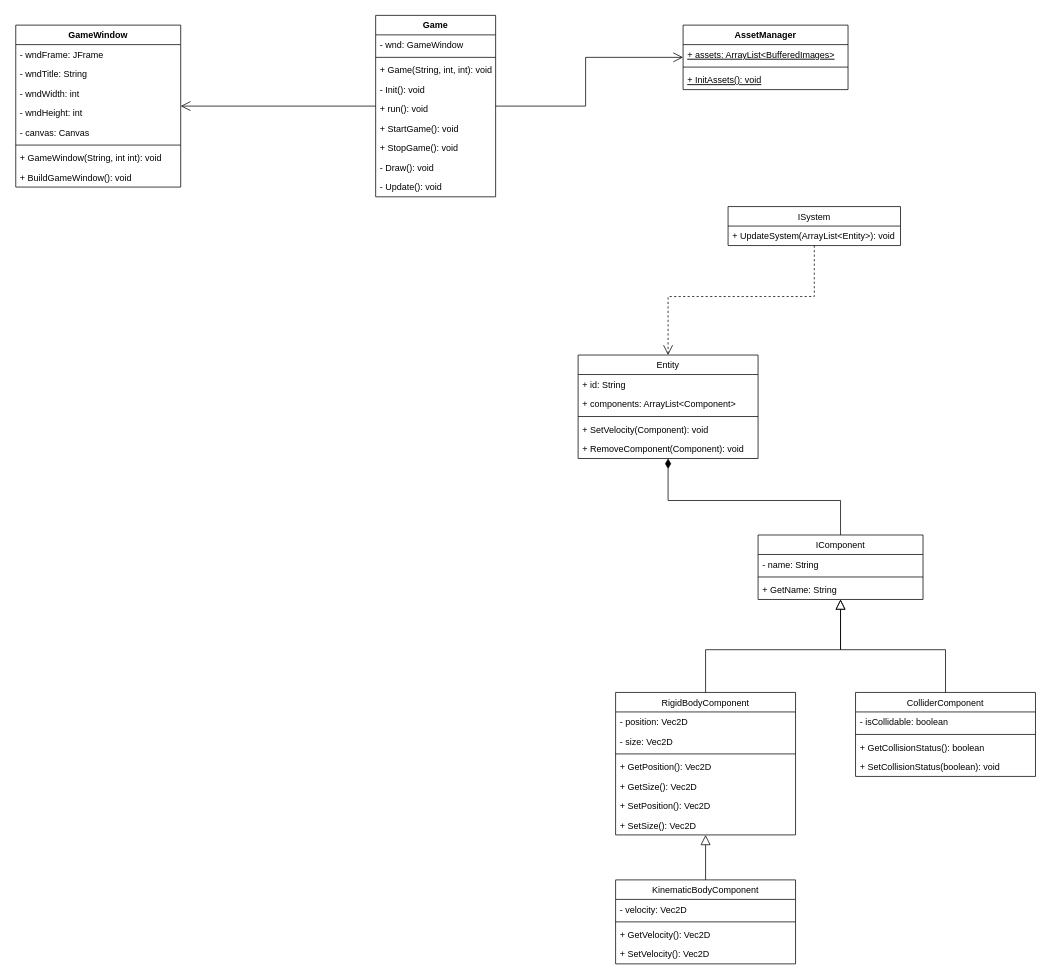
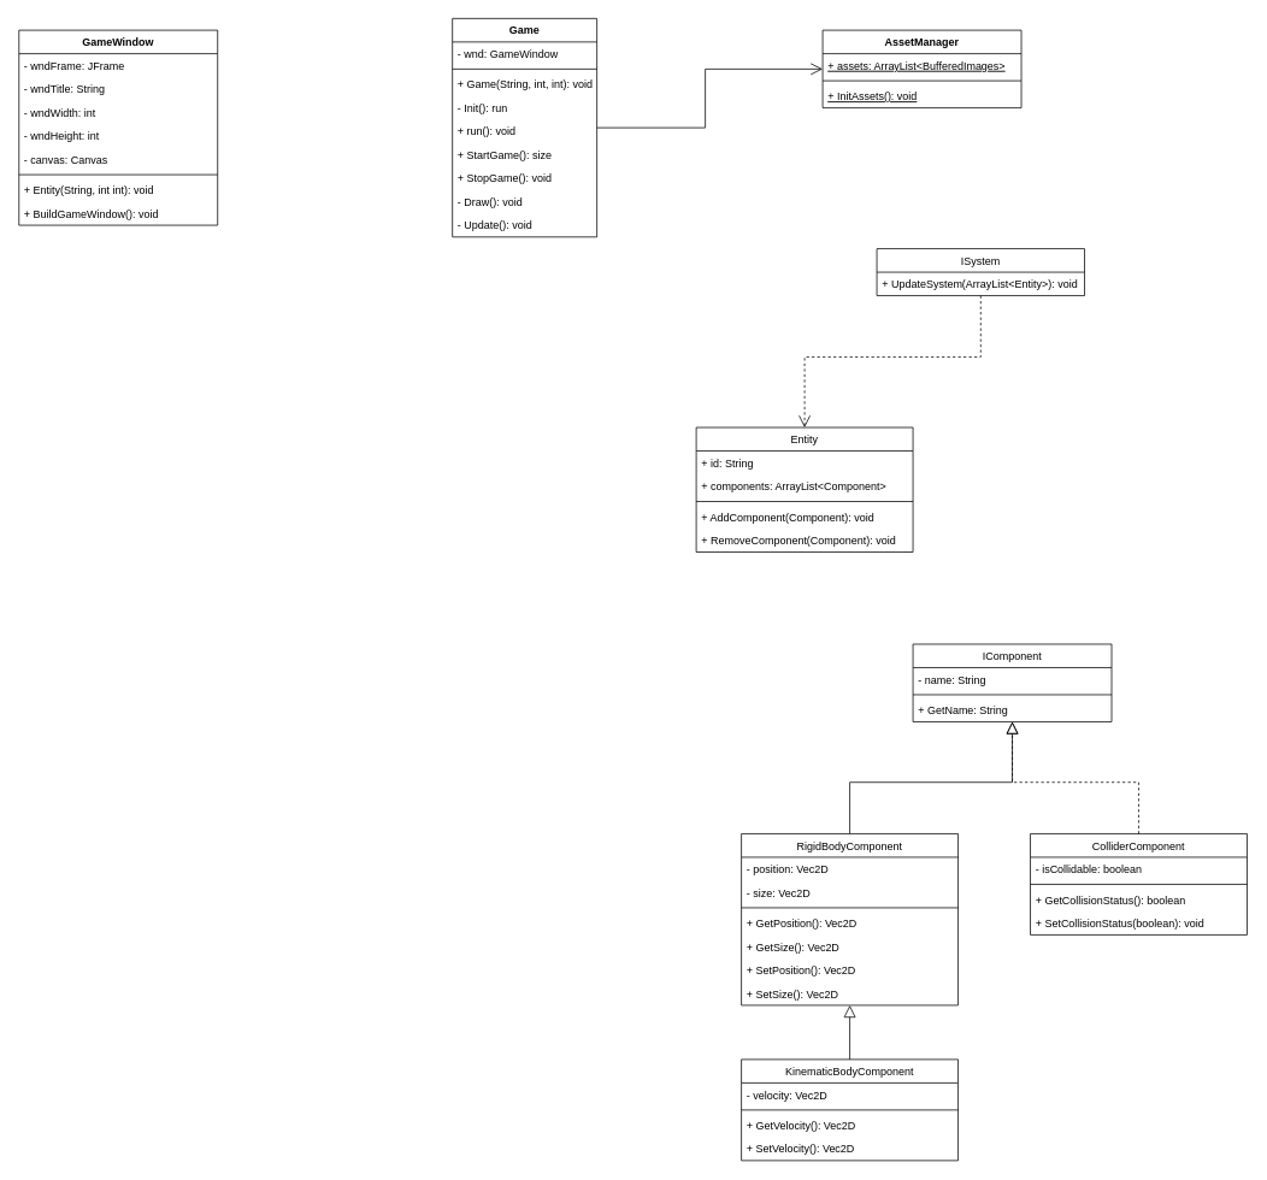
  <mxCell id="0" />
  <mxCell id="1" parent="0" />
- <mxCell id="2" style="edgeStyle=orthogonalEdgeStyle;rounded=0;orthogonalLoop=1;jettySize=auto;html=1;endArrow=open;endFill=0;endSize=11;" edge="1" parent="1" source="19" target="4"><mxGeometry relative="1" as="geometry" /></mxCell>
  <mxCell id="3" style="edgeStyle=orthogonalEdgeStyle;rounded=0;orthogonalLoop=1;jettySize=auto;html=1;endArrow=open;endFill=0;endSize=11;" edge="1" parent="1" source="19" target="13"><mxGeometry relative="1" as="geometry" /></mxCell>
  <mxCell id="4" value="GameWindow&#10;" style="swimlane;fontStyle=1;align=center;verticalAlign=top;childLayout=stackLayout;horizontal=1;startSize=26;horizontalStack=0;resizeParent=1;resizeParentMax=0;resizeLast=0;collapsible=1;marginBottom=0;strokeColor=#000000;fillColor=none;gradientColor=#ffffff;" vertex="1" parent="1"><mxGeometry x="20" y="33" width="220" height="216" as="geometry" /></mxCell>
  <mxCell id="5" value="- wndFrame: JFrame" style="text;strokeColor=none;fillColor=none;align=left;verticalAlign=top;spacingLeft=4;spacingRight=4;overflow=hidden;rotatable=0;points=[[0,0.5],[1,0.5]];portConstraint=eastwest;" vertex="1" parent="4"><mxGeometry y="26" width="220" height="26" as="geometry" /></mxCell>
  <mxCell id="6" value="- wndTitle: String" style="text;strokeColor=none;fillColor=none;align=left;verticalAlign=top;spacingLeft=4;spacingRight=4;overflow=hidden;rotatable=0;points=[[0,0.5],[1,0.5]];portConstraint=eastwest;" vertex="1" parent="4"><mxGeometry y="52" width="220" height="26" as="geometry" /></mxCell>
  <mxCell id="7" value="- wndWidth: int" style="text;strokeColor=none;fillColor=none;align=left;verticalAlign=top;spacingLeft=4;spacingRight=4;overflow=hidden;rotatable=0;points=[[0,0.5],[1,0.5]];portConstraint=eastwest;" vertex="1" parent="4"><mxGeometry y="78" width="220" height="26" as="geometry" /></mxCell>
  <mxCell id="8" value="- wndHeight: int" style="text;strokeColor=none;fillColor=none;align=left;verticalAlign=top;spacingLeft=4;spacingRight=4;overflow=hidden;rotatable=0;points=[[0,0.5],[1,0.5]];portConstraint=eastwest;" vertex="1" parent="4"><mxGeometry y="104" width="220" height="26" as="geometry" /></mxCell>
  <mxCell id="9" value="- canvas: Canvas" style="text;strokeColor=none;fillColor=none;align=left;verticalAlign=top;spacingLeft=4;spacingRight=4;overflow=hidden;rotatable=0;points=[[0,0.5],[1,0.5]];portConstraint=eastwest;" vertex="1" parent="4"><mxGeometry y="130" width="220" height="26" as="geometry" /></mxCell>
  <mxCell id="10" value="" style="line;strokeWidth=1;fillColor=none;align=left;verticalAlign=middle;spacingTop=-1;spacingLeft=3;spacingRight=3;rotatable=0;labelPosition=right;points=[];portConstraint=eastwest;" vertex="1" parent="4"><mxGeometry y="156" width="220" height="8" as="geometry" /></mxCell>
- <mxCell id="11" value="+ GameWindow(String, int int): void" style="text;strokeColor=none;fillColor=none;align=left;verticalAlign=top;spacingLeft=4;spacingRight=4;overflow=hidden;rotatable=0;points=[[0,0.5],[1,0.5]];portConstraint=eastwest;" vertex="1" parent="4"><mxGeometry y="164" width="220" height="26" as="geometry" /></mxCell>
+ <mxCell id="11" value="+ Entity(String, int int): void" style="text;strokeColor=none;fillColor=none;align=left;verticalAlign=top;spacingLeft=4;spacingRight=4;overflow=hidden;rotatable=0;points=[[0,0.5],[1,0.5]];portConstraint=eastwest;" vertex="1" parent="4"><mxGeometry y="164" width="220" height="26" as="geometry" /></mxCell>
  <mxCell id="12" value="+ BuildGameWindow(): void" style="text;strokeColor=none;fillColor=none;align=left;verticalAlign=top;spacingLeft=4;spacingRight=4;overflow=hidden;rotatable=0;points=[[0,0.5],[1,0.5]];portConstraint=eastwest;" vertex="1" parent="4"><mxGeometry y="190" width="220" height="26" as="geometry" /></mxCell>
  <mxCell id="13" value="AssetManager" style="swimlane;fontStyle=1;align=center;verticalAlign=top;childLayout=stackLayout;horizontal=1;startSize=26;horizontalStack=0;resizeParent=1;resizeParentMax=0;resizeLast=0;collapsible=1;marginBottom=0;strokeColor=#000000;fillColor=none;gradientColor=#ffffff;" vertex="1" parent="1"><mxGeometry x="910" y="33" width="220" height="86" as="geometry" /></mxCell>
  <mxCell id="14" value="+ assets: ArrayList&lt;BufferedImages&gt;" style="text;strokeColor=none;fillColor=none;align=left;verticalAlign=top;spacingLeft=4;spacingRight=4;overflow=hidden;rotatable=0;points=[[0,0.5],[1,0.5]];portConstraint=eastwest;fontStyle=4" vertex="1" parent="13"><mxGeometry y="26" width="220" height="26" as="geometry" /></mxCell>
  <mxCell id="15" value="" style="line;strokeWidth=1;fillColor=none;align=left;verticalAlign=middle;spacingTop=-1;spacingLeft=3;spacingRight=3;rotatable=0;labelPosition=right;points=[];portConstraint=eastwest;" vertex="1" parent="13"><mxGeometry y="52" width="220" height="8" as="geometry" /></mxCell>
  <mxCell id="16" value="+ InitAssets(): void" style="text;strokeColor=none;fillColor=none;align=left;verticalAlign=top;spacingLeft=4;spacingRight=4;overflow=hidden;rotatable=0;points=[[0,0.5],[1,0.5]];portConstraint=eastwest;fontStyle=4" vertex="1" parent="13"><mxGeometry y="60" width="220" height="26" as="geometry" /></mxCell>
- <mxCell id="17" style="edgeStyle=orthogonalEdgeStyle;rounded=0;orthogonalLoop=1;jettySize=auto;html=1;endArrow=diamondThin;endFill=1;endSize=11;" edge="1" parent="1" source="29" target="56"><mxGeometry relative="1" as="geometry"><mxPoint x="830" y="693" as="targetPoint" /></mxGeometry></mxCell>
  <mxCell id="18" style="edgeStyle=orthogonalEdgeStyle;rounded=0;orthogonalLoop=1;jettySize=auto;html=1;dashed=1;endArrow=open;endFill=0;endSize=11;" edge="1" parent="1" source="33" target="56"><mxGeometry relative="1" as="geometry" /></mxCell>
  <mxCell id="19" value="Game" style="swimlane;fontStyle=1;align=center;verticalAlign=top;childLayout=stackLayout;horizontal=1;startSize=26;horizontalStack=0;resizeParent=1;resizeParentMax=0;resizeLast=0;collapsible=1;marginBottom=0;strokeColor=#000000;fillColor=none;gradientColor=#ffffff;" vertex="1" parent="1"><mxGeometry x="500" y="20" width="160" height="242" as="geometry" /></mxCell>
  <mxCell id="20" value="- wnd: GameWindow" style="text;strokeColor=none;fillColor=none;align=left;verticalAlign=top;spacingLeft=4;spacingRight=4;overflow=hidden;rotatable=0;points=[[0,0.5],[1,0.5]];portConstraint=eastwest;" vertex="1" parent="19"><mxGeometry y="26" width="160" height="26" as="geometry" /></mxCell>
  <mxCell id="21" value="" style="line;strokeWidth=1;fillColor=none;align=left;verticalAlign=middle;spacingTop=-1;spacingLeft=3;spacingRight=3;rotatable=0;labelPosition=right;points=[];portConstraint=eastwest;" vertex="1" parent="19"><mxGeometry y="52" width="160" height="8" as="geometry" /></mxCell>
  <mxCell id="22" value="+ Game(String, int, int): void" style="text;strokeColor=none;fillColor=none;align=left;verticalAlign=top;spacingLeft=4;spacingRight=4;overflow=hidden;rotatable=0;points=[[0,0.5],[1,0.5]];portConstraint=eastwest;" vertex="1" parent="19"><mxGeometry y="60" width="160" height="26" as="geometry" /></mxCell>
- <mxCell id="23" value="- Init(): void" style="text;strokeColor=none;fillColor=none;align=left;verticalAlign=top;spacingLeft=4;spacingRight=4;overflow=hidden;rotatable=0;points=[[0,0.5],[1,0.5]];portConstraint=eastwest;" vertex="1" parent="19"><mxGeometry y="86" width="160" height="26" as="geometry" /></mxCell>
+ <mxCell id="23" value="- Init(): run" style="text;strokeColor=none;fillColor=none;align=left;verticalAlign=top;spacingLeft=4;spacingRight=4;overflow=hidden;rotatable=0;points=[[0,0.5],[1,0.5]];portConstraint=eastwest;" vertex="1" parent="19"><mxGeometry y="86" width="160" height="26" as="geometry" /></mxCell>
  <mxCell id="24" value="+ run(): void" style="text;strokeColor=none;fillColor=none;align=left;verticalAlign=top;spacingLeft=4;spacingRight=4;overflow=hidden;rotatable=0;points=[[0,0.5],[1,0.5]];portConstraint=eastwest;" vertex="1" parent="19"><mxGeometry y="112" width="160" height="26" as="geometry" /></mxCell>
- <mxCell id="25" value="+ StartGame(): void" style="text;strokeColor=none;fillColor=none;align=left;verticalAlign=top;spacingLeft=4;spacingRight=4;overflow=hidden;rotatable=0;points=[[0,0.5],[1,0.5]];portConstraint=eastwest;" vertex="1" parent="19"><mxGeometry y="138" width="160" height="26" as="geometry" /></mxCell>
+ <mxCell id="25" value="+ StartGame(): size" style="text;strokeColor=none;fillColor=none;align=left;verticalAlign=top;spacingLeft=4;spacingRight=4;overflow=hidden;rotatable=0;points=[[0,0.5],[1,0.5]];portConstraint=eastwest;" vertex="1" parent="19"><mxGeometry y="138" width="160" height="26" as="geometry" /></mxCell>
  <mxCell id="26" value="+ StopGame(): void&#10;" style="text;strokeColor=none;fillColor=none;align=left;verticalAlign=top;spacingLeft=4;spacingRight=4;overflow=hidden;rotatable=0;points=[[0,0.5],[1,0.5]];portConstraint=eastwest;" vertex="1" parent="19"><mxGeometry y="164" width="160" height="26" as="geometry" /></mxCell>
  <mxCell id="27" value="- Draw(): void" style="text;strokeColor=none;fillColor=none;align=left;verticalAlign=top;spacingLeft=4;spacingRight=4;overflow=hidden;rotatable=0;points=[[0,0.5],[1,0.5]];portConstraint=eastwest;" vertex="1" parent="19"><mxGeometry y="190" width="160" height="26" as="geometry" /></mxCell>
  <mxCell id="28" value="- Update(): void" style="text;strokeColor=none;fillColor=none;align=left;verticalAlign=top;spacingLeft=4;spacingRight=4;overflow=hidden;rotatable=0;points=[[0,0.5],[1,0.5]];portConstraint=eastwest;" vertex="1" parent="19"><mxGeometry y="216" width="160" height="26" as="geometry" /></mxCell>
  <mxCell id="29" value="IComponent" style="swimlane;fontStyle=0;childLayout=stackLayout;horizontal=1;startSize=26;fillColor=none;horizontalStack=0;resizeParent=1;resizeParentMax=0;resizeLast=0;collapsible=1;marginBottom=0;strokeColor=#000000;" vertex="1" parent="1"><mxGeometry x="1010" y="713" width="220" height="86" as="geometry" /></mxCell>
  <mxCell id="30" value="- name: String" style="text;strokeColor=none;fillColor=none;align=left;verticalAlign=top;spacingLeft=4;spacingRight=4;overflow=hidden;rotatable=0;points=[[0,0.5],[1,0.5]];portConstraint=eastwest;" vertex="1" parent="29"><mxGeometry y="26" width="220" height="26" as="geometry" /></mxCell>
  <mxCell id="31" value="" style="line;strokeWidth=1;fillColor=none;align=left;verticalAlign=middle;spacingTop=-1;spacingLeft=3;spacingRight=3;rotatable=0;labelPosition=right;points=[];portConstraint=eastwest;" vertex="1" parent="29"><mxGeometry y="52" width="220" height="8" as="geometry" /></mxCell>
  <mxCell id="32" value="+ GetName: String" style="text;strokeColor=none;fillColor=none;align=left;verticalAlign=top;spacingLeft=4;spacingRight=4;overflow=hidden;rotatable=0;points=[[0,0.5],[1,0.5]];portConstraint=eastwest;" vertex="1" parent="29"><mxGeometry y="60" width="220" height="26" as="geometry" /></mxCell>
  <mxCell id="33" value="ISystem" style="swimlane;fontStyle=0;childLayout=stackLayout;horizontal=1;startSize=26;fillColor=none;horizontalStack=0;resizeParent=1;resizeParentMax=0;resizeLast=0;collapsible=1;marginBottom=0;strokeColor=#000000;" vertex="1" parent="1"><mxGeometry x="970" y="275" width="230" height="52" as="geometry" /></mxCell>
  <mxCell id="34" value="+ UpdateSystem(ArrayList&lt;Entity&gt;): void" style="text;strokeColor=none;fillColor=none;align=left;verticalAlign=top;spacingLeft=4;spacingRight=4;overflow=hidden;rotatable=0;points=[[0,0.5],[1,0.5]];portConstraint=eastwest;" vertex="1" parent="33"><mxGeometry y="26" width="230" height="26" as="geometry" /></mxCell>
  <mxCell id="35" style="edgeStyle=orthogonalEdgeStyle;rounded=0;orthogonalLoop=1;jettySize=auto;html=1;entryX=0.5;entryY=1;entryDx=0;entryDy=0;dashed=0;endArrow=block;endFill=0;endSize=11;" edge="1" parent="1" source="36" target="29"><mxGeometry relative="1" as="geometry" /></mxCell>
  <mxCell id="36" value="RigidBodyComponent" style="swimlane;fontStyle=0;childLayout=stackLayout;horizontal=1;startSize=26;fillColor=none;horizontalStack=0;resizeParent=1;resizeParentMax=0;resizeLast=0;collapsible=1;marginBottom=0;strokeColor=#000000;" vertex="1" parent="1"><mxGeometry x="820" y="923" width="240" height="190" as="geometry" /></mxCell>
  <mxCell id="37" value="- position: Vec2D" style="text;strokeColor=none;fillColor=none;align=left;verticalAlign=top;spacingLeft=4;spacingRight=4;overflow=hidden;rotatable=0;points=[[0,0.5],[1,0.5]];portConstraint=eastwest;" vertex="1" parent="36"><mxGeometry y="26" width="240" height="26" as="geometry" /></mxCell>
  <mxCell id="38" value="- size: Vec2D" style="text;strokeColor=none;fillColor=none;align=left;verticalAlign=top;spacingLeft=4;spacingRight=4;overflow=hidden;rotatable=0;points=[[0,0.5],[1,0.5]];portConstraint=eastwest;" vertex="1" parent="36"><mxGeometry y="52" width="240" height="26" as="geometry" /></mxCell>
  <mxCell id="39" value="" style="line;strokeWidth=1;fillColor=none;align=left;verticalAlign=middle;spacingTop=-1;spacingLeft=3;spacingRight=3;rotatable=0;labelPosition=right;points=[];portConstraint=eastwest;" vertex="1" parent="36"><mxGeometry y="78" width="240" height="8" as="geometry" /></mxCell>
  <mxCell id="40" value="+ GetPosition(): Vec2D" style="text;strokeColor=none;fillColor=none;align=left;verticalAlign=top;spacingLeft=4;spacingRight=4;overflow=hidden;rotatable=0;points=[[0,0.5],[1,0.5]];portConstraint=eastwest;" vertex="1" parent="36"><mxGeometry y="86" width="240" height="26" as="geometry" /></mxCell>
  <mxCell id="41" value="+ GetSize(): Vec2D" style="text;strokeColor=none;fillColor=none;align=left;verticalAlign=top;spacingLeft=4;spacingRight=4;overflow=hidden;rotatable=0;points=[[0,0.5],[1,0.5]];portConstraint=eastwest;" vertex="1" parent="36"><mxGeometry y="112" width="240" height="26" as="geometry" /></mxCell>
  <mxCell id="42" value="+ SetPosition(): Vec2D" style="text;strokeColor=none;fillColor=none;align=left;verticalAlign=top;spacingLeft=4;spacingRight=4;overflow=hidden;rotatable=0;points=[[0,0.5],[1,0.5]];portConstraint=eastwest;" vertex="1" parent="36"><mxGeometry y="138" width="240" height="26" as="geometry" /></mxCell>
  <mxCell id="43" value="+ SetSize(): Vec2D" style="text;strokeColor=none;fillColor=none;align=left;verticalAlign=top;spacingLeft=4;spacingRight=4;overflow=hidden;rotatable=0;points=[[0,0.5],[1,0.5]];portConstraint=eastwest;" vertex="1" parent="36"><mxGeometry y="164" width="240" height="26" as="geometry" /></mxCell>
  <mxCell id="44" style="edgeStyle=orthogonalEdgeStyle;rounded=0;orthogonalLoop=1;jettySize=auto;html=1;endArrow=block;endFill=0;endSize=11;" edge="1" parent="1" source="45" target="36"><mxGeometry relative="1" as="geometry" /></mxCell>
  <mxCell id="45" value="KinematicBodyComponent" style="swimlane;fontStyle=0;childLayout=stackLayout;horizontal=1;startSize=26;fillColor=none;horizontalStack=0;resizeParent=1;resizeParentMax=0;resizeLast=0;collapsible=1;marginBottom=0;strokeColor=#000000;" vertex="1" parent="1"><mxGeometry x="820" y="1173" width="240" height="112" as="geometry" /></mxCell>
  <mxCell id="46" value="- velocity: Vec2D" style="text;strokeColor=none;fillColor=none;align=left;verticalAlign=top;spacingLeft=4;spacingRight=4;overflow=hidden;rotatable=0;points=[[0,0.5],[1,0.5]];portConstraint=eastwest;" vertex="1" parent="45"><mxGeometry y="26" width="240" height="26" as="geometry" /></mxCell>
  <mxCell id="47" value="" style="line;strokeWidth=1;fillColor=none;align=left;verticalAlign=middle;spacingTop=-1;spacingLeft=3;spacingRight=3;rotatable=0;labelPosition=right;points=[];portConstraint=eastwest;" vertex="1" parent="45"><mxGeometry y="52" width="240" height="8" as="geometry" /></mxCell>
  <mxCell id="48" value="+ GetVelocity(): Vec2D" style="text;strokeColor=none;fillColor=none;align=left;verticalAlign=top;spacingLeft=4;spacingRight=4;overflow=hidden;rotatable=0;points=[[0,0.5],[1,0.5]];portConstraint=eastwest;" vertex="1" parent="45"><mxGeometry y="60" width="240" height="26" as="geometry" /></mxCell>
  <mxCell id="49" value="+ SetVelocity(): Vec2D" style="text;strokeColor=none;fillColor=none;align=left;verticalAlign=top;spacingLeft=4;spacingRight=4;overflow=hidden;rotatable=0;points=[[0,0.5],[1,0.5]];portConstraint=eastwest;" vertex="1" parent="45"><mxGeometry y="86" width="240" height="26" as="geometry" /></mxCell>
- <mxCell id="50" style="edgeStyle=orthogonalEdgeStyle;rounded=0;orthogonalLoop=1;jettySize=auto;html=1;endArrow=block;endFill=0;endSize=11;dashed=0;" edge="1" parent="1" source="51" target="29"><mxGeometry relative="1" as="geometry" /></mxCell>
+ <mxCell id="50" style="edgeStyle=orthogonalEdgeStyle;rounded=0;orthogonalLoop=1;jettySize=auto;html=1;endArrow=block;endFill=0;endSize=11;dashed=1;" edge="1" parent="1" source="51" target="29"><mxGeometry relative="1" as="geometry" /></mxCell>
  <mxCell id="51" value="ColliderComponent" style="swimlane;fontStyle=0;childLayout=stackLayout;horizontal=1;startSize=26;fillColor=none;horizontalStack=0;resizeParent=1;resizeParentMax=0;resizeLast=0;collapsible=1;marginBottom=0;strokeColor=#000000;" vertex="1" parent="1"><mxGeometry x="1140" y="923" width="240" height="112" as="geometry" /></mxCell>
  <mxCell id="52" value="- isCollidable: boolean" style="text;strokeColor=none;fillColor=none;align=left;verticalAlign=top;spacingLeft=4;spacingRight=4;overflow=hidden;rotatable=0;points=[[0,0.5],[1,0.5]];portConstraint=eastwest;" vertex="1" parent="51"><mxGeometry y="26" width="240" height="26" as="geometry" /></mxCell>
  <mxCell id="53" value="" style="line;strokeWidth=1;fillColor=none;align=left;verticalAlign=middle;spacingTop=-1;spacingLeft=3;spacingRight=3;rotatable=0;labelPosition=right;points=[];portConstraint=eastwest;" vertex="1" parent="51"><mxGeometry y="52" width="240" height="8" as="geometry" /></mxCell>
  <mxCell id="54" value="+ GetCollisionStatus(): boolean" style="text;strokeColor=none;fillColor=none;align=left;verticalAlign=top;spacingLeft=4;spacingRight=4;overflow=hidden;rotatable=0;points=[[0,0.5],[1,0.5]];portConstraint=eastwest;" vertex="1" parent="51"><mxGeometry y="60" width="240" height="26" as="geometry" /></mxCell>
  <mxCell id="55" value="+ SetCollisionStatus(boolean): void" style="text;strokeColor=none;fillColor=none;align=left;verticalAlign=top;spacingLeft=4;spacingRight=4;overflow=hidden;rotatable=0;points=[[0,0.5],[1,0.5]];portConstraint=eastwest;" vertex="1" parent="51"><mxGeometry y="86" width="240" height="26" as="geometry" /></mxCell>
  <mxCell id="56" value="Entity" style="swimlane;fontStyle=0;childLayout=stackLayout;horizontal=1;startSize=26;fillColor=none;horizontalStack=0;resizeParent=1;resizeParentMax=0;resizeLast=0;collapsible=1;marginBottom=0;strokeColor=#000000;" vertex="1" parent="1"><mxGeometry x="770" y="473" width="240" height="138" as="geometry" /></mxCell>
  <mxCell id="57" value="+ id: String" style="text;strokeColor=none;fillColor=none;align=left;verticalAlign=top;spacingLeft=4;spacingRight=4;overflow=hidden;rotatable=0;points=[[0,0.5],[1,0.5]];portConstraint=eastwest;" vertex="1" parent="56"><mxGeometry y="26" width="240" height="26" as="geometry" /></mxCell>
  <mxCell id="58" value="+ components: ArrayList&lt;Component&gt;" style="text;strokeColor=none;fillColor=none;align=left;verticalAlign=top;spacingLeft=4;spacingRight=4;overflow=hidden;rotatable=0;points=[[0,0.5],[1,0.5]];portConstraint=eastwest;" vertex="1" parent="56"><mxGeometry y="52" width="240" height="26" as="geometry" /></mxCell>
  <mxCell id="59" value="" style="line;strokeWidth=1;fillColor=none;align=left;verticalAlign=middle;spacingTop=-1;spacingLeft=3;spacingRight=3;rotatable=0;labelPosition=right;points=[];portConstraint=eastwest;" vertex="1" parent="56"><mxGeometry y="78" width="240" height="8" as="geometry" /></mxCell>
- <mxCell id="60" value="+ SetVelocity(Component): void" style="text;strokeColor=none;fillColor=none;align=left;verticalAlign=top;spacingLeft=4;spacingRight=4;overflow=hidden;rotatable=0;points=[[0,0.5],[1,0.5]];portConstraint=eastwest;" vertex="1" parent="56"><mxGeometry y="86" width="240" height="26" as="geometry" /></mxCell>
+ <mxCell id="60" value="+ AddComponent(Component): void" style="text;strokeColor=none;fillColor=none;align=left;verticalAlign=top;spacingLeft=4;spacingRight=4;overflow=hidden;rotatable=0;points=[[0,0.5],[1,0.5]];portConstraint=eastwest;" vertex="1" parent="56"><mxGeometry y="86" width="240" height="26" as="geometry" /></mxCell>
  <mxCell id="61" value="+ RemoveComponent(Component): void" style="text;strokeColor=none;fillColor=none;align=left;verticalAlign=top;spacingLeft=4;spacingRight=4;overflow=hidden;rotatable=0;points=[[0,0.5],[1,0.5]];portConstraint=eastwest;" vertex="1" parent="56"><mxGeometry y="112" width="240" height="26" as="geometry" /></mxCell>
